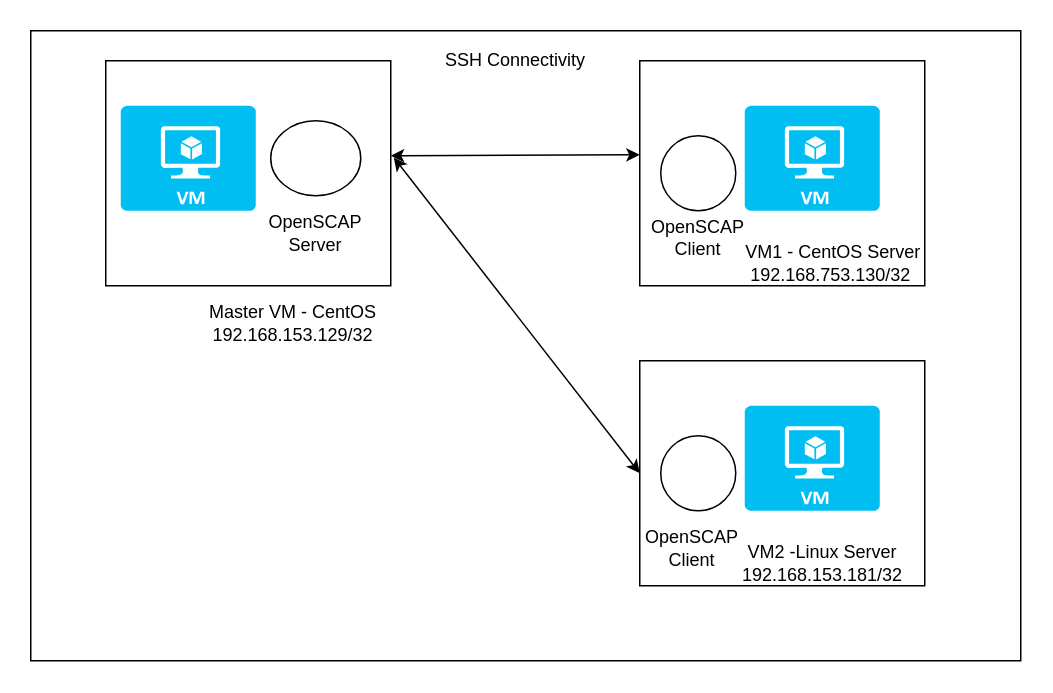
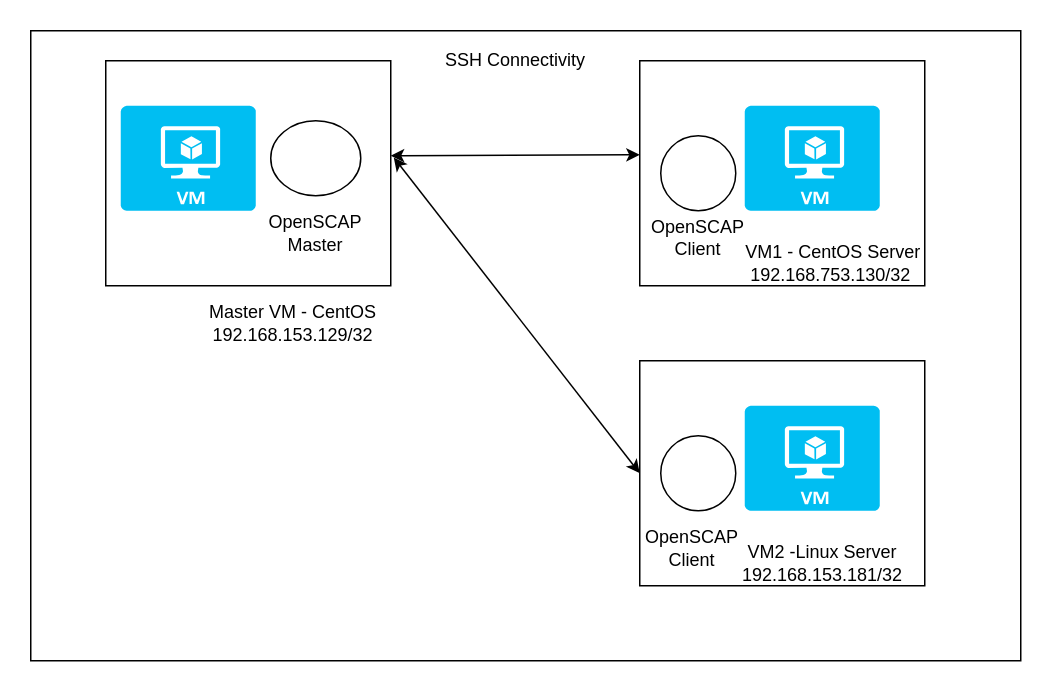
  <mxCell id="0" />
  <mxCell id="1" parent="0" />
  <mxCell id="2" value="" style="rounded=0;whiteSpace=wrap;html=1;" vertex="1" parent="1"><mxGeometry x="20" y="20" width="660" height="420" as="geometry" /></mxCell>
  <mxCell id="3" value="" style="rounded=0;whiteSpace=wrap;html=1;" parent="1" vertex="1"><mxGeometry x="426" y="40" width="190" height="150" as="geometry" /></mxCell>
  <mxCell id="4" value="" style="rounded=0;whiteSpace=wrap;html=1;" parent="1" vertex="1"><mxGeometry x="70" y="40" width="190" height="150" as="geometry" /></mxCell>
  <mxCell id="5" value="" style="verticalLabelPosition=bottom;html=1;verticalAlign=top;align=center;strokeColor=none;fillColor=#00BEF2;shape=mxgraph.azure.virtual_machine;" parent="1" vertex="1"><mxGeometry x="496" y="70" width="90" height="70" as="geometry" /></mxCell>
  <mxCell id="6" value="" style="verticalLabelPosition=bottom;html=1;verticalAlign=top;align=center;strokeColor=none;fillColor=#00BEF2;shape=mxgraph.azure.virtual_machine;" parent="1" vertex="1"><mxGeometry x="80" y="70" width="90" height="70" as="geometry" /></mxCell>
  <mxCell id="7" value="&lt;div&gt;Master VM - CentOS&lt;/div&gt;192.168.153.129/32" style="text;html=1;align=center;verticalAlign=middle;whiteSpace=wrap;rounded=0;" parent="1" vertex="1"><mxGeometry x="130" y="200" width="130" height="30" as="geometry" /></mxCell>
  <mxCell id="8" value="&lt;div&gt;&amp;nbsp;VM1 - CentOS&amp;nbsp;&lt;span style=&quot;background-color: transparent; color: light-dark(rgb(0, 0, 0), rgb(255, 255, 255));&quot;&gt;Server&lt;/span&gt;&lt;/div&gt;192.168.753.130/32" style="text;html=1;align=center;verticalAlign=middle;whiteSpace=wrap;rounded=0;" parent="1" vertex="1"><mxGeometry x="473" y="120" width="161" height="110" as="geometry" /></mxCell>
  <mxCell id="9" value="" style="ellipse;whiteSpace=wrap;html=1;" parent="1" vertex="1"><mxGeometry x="180" y="80" width="60" height="50" as="geometry" /></mxCell>
- <mxCell id="10" value="&lt;div&gt;OpenSCAP&lt;/div&gt;&lt;div&gt;Server&lt;/div&gt;" style="text;html=1;align=center;verticalAlign=middle;whiteSpace=wrap;rounded=0;" parent="1" vertex="1"><mxGeometry x="145" y="140" width="130" height="30" as="geometry" /></mxCell>
+ <mxCell id="10" value="&lt;div&gt;OpenSCAP&lt;/div&gt;&lt;div&gt;Master&lt;/div&gt;" style="text;html=1;align=center;verticalAlign=middle;whiteSpace=wrap;rounded=0;" parent="1" vertex="1"><mxGeometry x="145" y="140" width="130" height="30" as="geometry" /></mxCell>
  <mxCell id="11" value="" style="ellipse;whiteSpace=wrap;html=1;" parent="1" vertex="1"><mxGeometry x="440" y="90" width="50" height="50" as="geometry" /></mxCell>
  <mxCell id="12" value="" style="endArrow=classic;startArrow=classic;html=1;rounded=0;entryX=0;entryY=0.418;entryDx=0;entryDy=0;entryPerimeter=0;exitX=1;exitY=0.422;exitDx=0;exitDy=0;exitPerimeter=0;" parent="1" source="4" target="3" edge="1"><mxGeometry width="50" height="50" relative="1" as="geometry"><mxPoint x="380" y="200" as="sourcePoint" /><mxPoint x="430" y="150" as="targetPoint" /></mxGeometry></mxCell>
  <mxCell id="13" value="&lt;div&gt;SSH Connectivity&amp;nbsp;&lt;/div&gt;" style="text;html=1;align=center;verticalAlign=middle;whiteSpace=wrap;rounded=0;" parent="1" vertex="1"><mxGeometry x="280" y="25" width="130" height="30" as="geometry" /></mxCell>
  <mxCell id="14" value="&lt;div&gt;OpenSCAP&lt;/div&gt;&lt;div&gt;Client&lt;/div&gt;" style="text;html=1;align=center;verticalAlign=middle;whiteSpace=wrap;rounded=0;" parent="1" vertex="1"><mxGeometry x="400" y="143" width="130" height="30" as="geometry" /></mxCell>
  <mxCell id="15" value="" style="rounded=0;whiteSpace=wrap;html=1;" vertex="1" parent="1"><mxGeometry x="426" y="240" width="190" height="150" as="geometry" /></mxCell>
  <mxCell id="16" value="" style="verticalLabelPosition=bottom;html=1;verticalAlign=top;align=center;strokeColor=none;fillColor=#00BEF2;shape=mxgraph.azure.virtual_machine;" vertex="1" parent="1"><mxGeometry x="496" y="270" width="90" height="70" as="geometry" /></mxCell>
  <mxCell id="17" value="" style="ellipse;whiteSpace=wrap;html=1;" vertex="1" parent="1"><mxGeometry x="440" y="290" width="50" height="50" as="geometry" /></mxCell>
  <mxCell id="18" value="&lt;div&gt;VM2 -Linux Server&lt;/div&gt;192.168.153.181/32" style="text;html=1;align=center;verticalAlign=middle;whiteSpace=wrap;rounded=0;" vertex="1" parent="1"><mxGeometry x="481" y="320" width="134" height="110" as="geometry" /></mxCell>
  <mxCell id="19" value="" style="endArrow=classic;startArrow=classic;html=1;rounded=0;entryX=0;entryY=0.5;entryDx=0;entryDy=0;exitX=1;exitY=0.422;exitDx=0;exitDy=0;exitPerimeter=0;" edge="1" parent="1" target="15"><mxGeometry width="50" height="50" relative="1" as="geometry"><mxPoint x="262" y="104.5" as="sourcePoint" /><mxPoint x="428" y="104.5" as="targetPoint" /></mxGeometry></mxCell>
  <mxCell id="20" value="&lt;div&gt;OpenSCAP&lt;/div&gt;&lt;div&gt;Client&lt;/div&gt;" style="text;html=1;align=center;verticalAlign=middle;whiteSpace=wrap;rounded=0;" vertex="1" parent="1"><mxGeometry x="396" y="350" width="130" height="30" as="geometry" /></mxCell>
